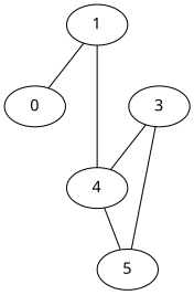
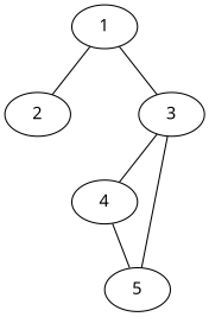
  strict graph {
    fontname="Noto Sans"
    optimal=11
    node [fontname="Noto Sans" weight=2]
    edge [fontname="Noto Sans"]
    1 [weight=3]
-   2 [weight=4 label=0]
+   2 [weight=4]
    3
    4
    5 [weight=7]
    1 -- 2
-   1 -- 4
+   1 -- 3
    3 -- 4
    4 -- 5
    5 -- 3
  }
